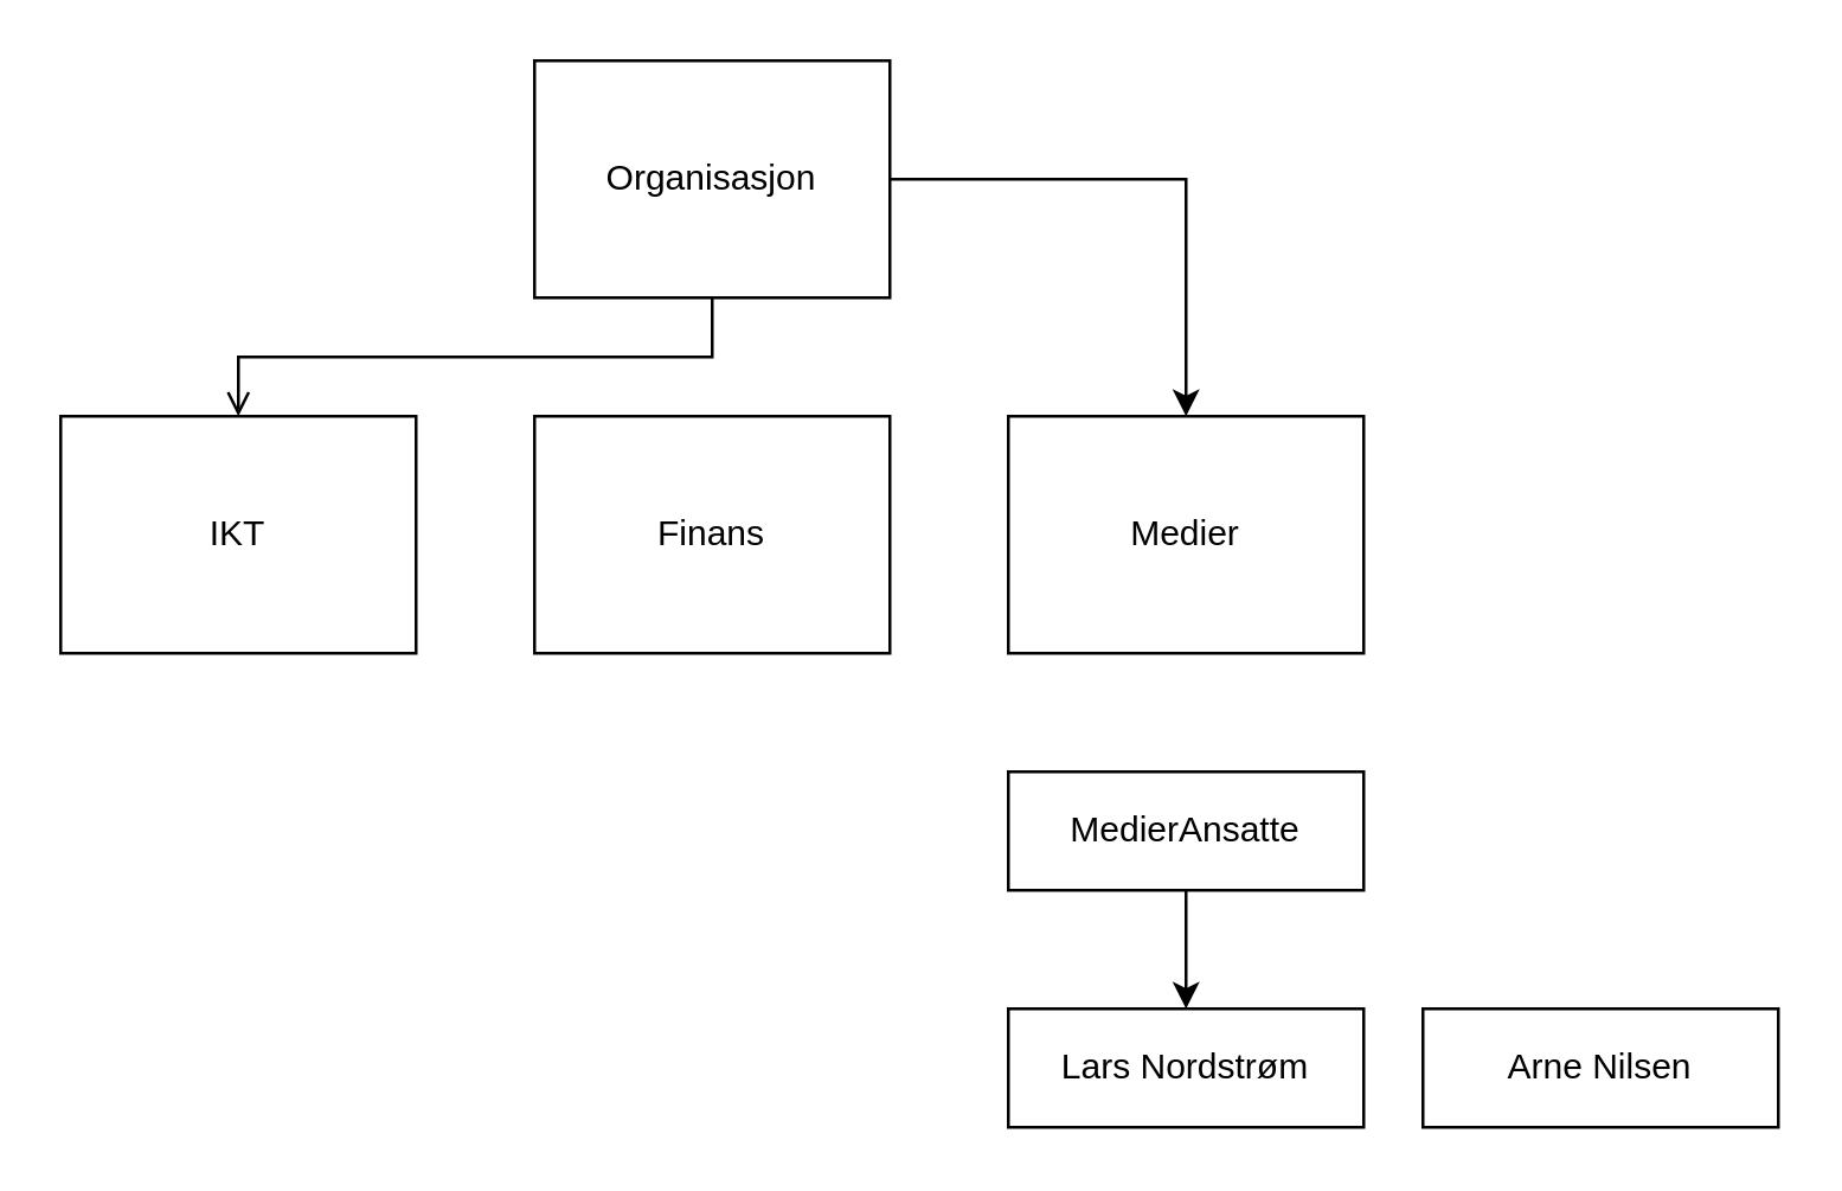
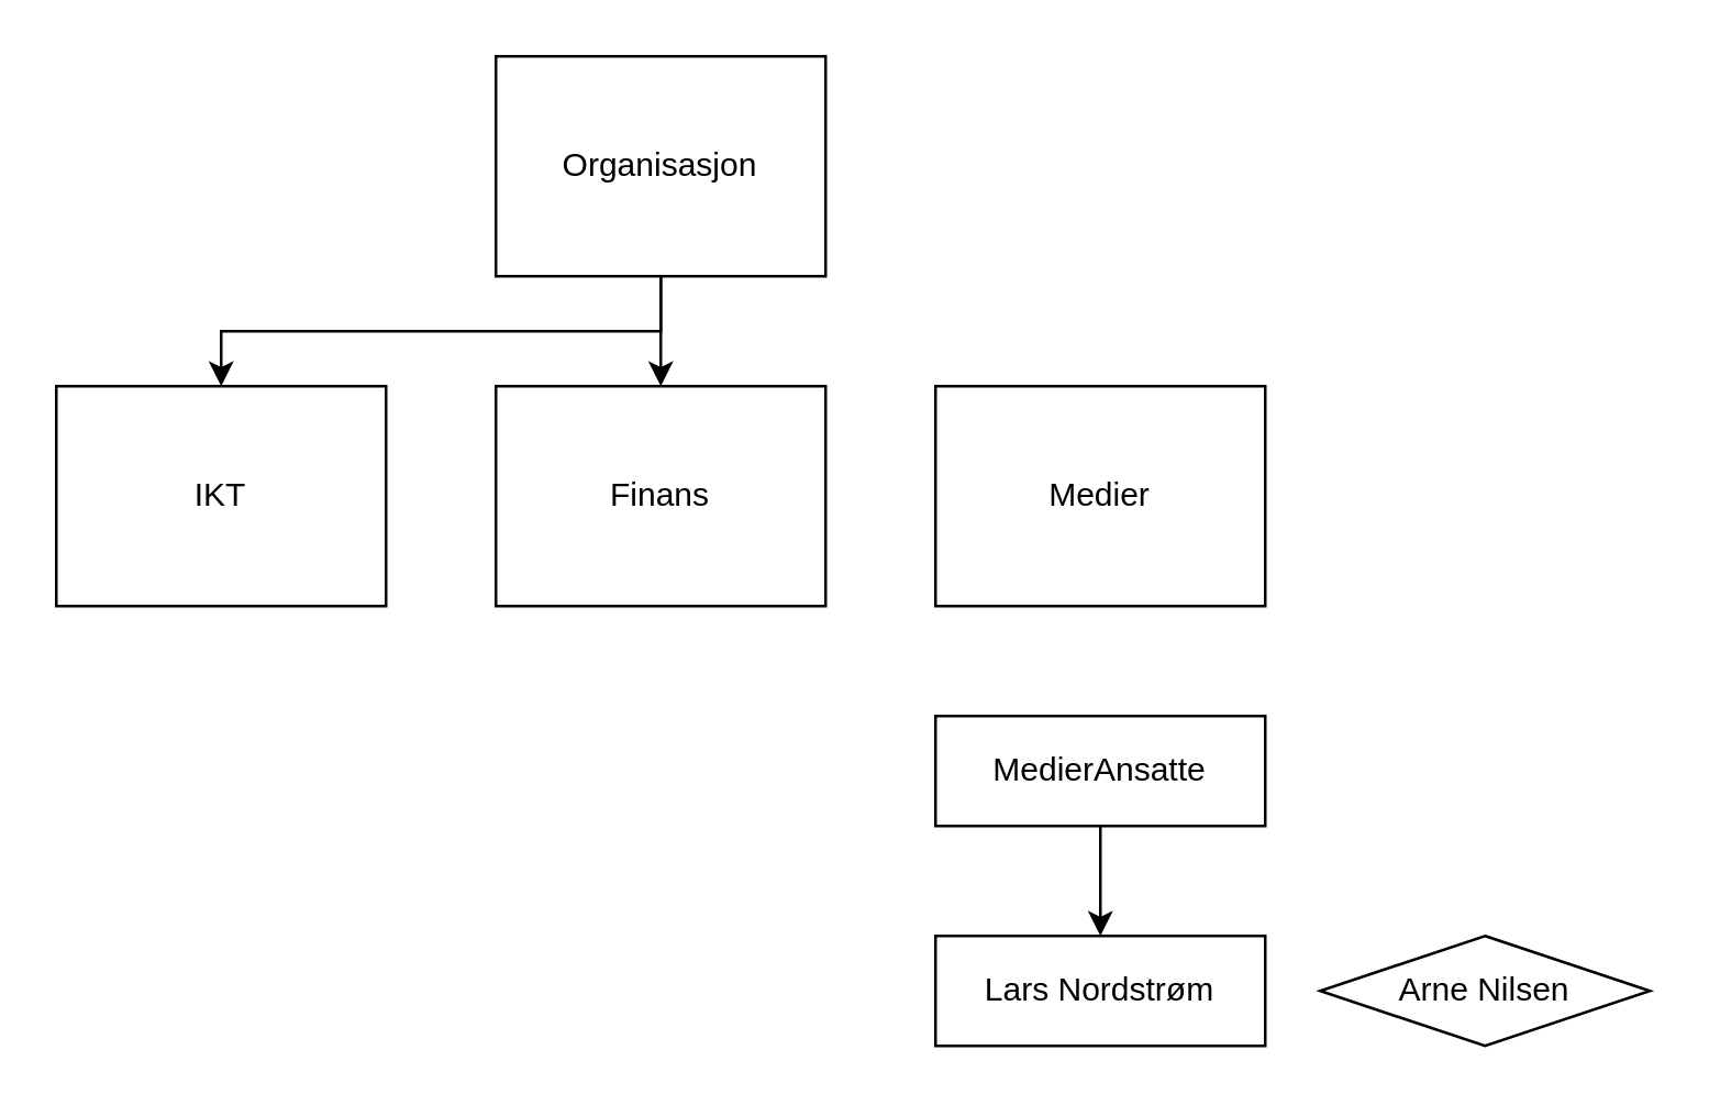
  <mxCell id="0" />
  <mxCell id="1" parent="0" />
  <mxCell id="2" value="&lt;div&gt;Finans&lt;/div&gt;" style="rounded=0;whiteSpace=wrap;html=1;" parent="1" vertex="1"><mxGeometry x="180" y="140" width="120" height="80" as="geometry" /></mxCell>
  <mxCell id="3" value="Text" style="text;strokeColor=none;align=center;fillColor=none;html=1;verticalAlign=middle;whiteSpace=wrap;rounded=0;" parent="1" vertex="1"><mxGeometry x="80" y="185" width="60" height="30" as="geometry" /></mxCell>
  <mxCell id="4" value="&lt;div&gt;IKT&lt;/div&gt;" style="rounded=0;whiteSpace=wrap;html=1;" parent="1" vertex="1"><mxGeometry x="20" y="140" width="120" height="80" as="geometry" /></mxCell>
  <mxCell id="5" value="Text" style="text;strokeColor=none;align=center;fillColor=none;html=1;verticalAlign=middle;whiteSpace=wrap;rounded=0;" parent="1" vertex="1"><mxGeometry x="410" y="185" width="60" height="30" as="geometry" /></mxCell>
  <mxCell id="6" value="Medier" style="rounded=0;whiteSpace=wrap;html=1;" parent="1" vertex="1"><mxGeometry x="340" y="140" width="120" height="80" as="geometry" /></mxCell>
  <mxCell id="7" value="Lars Nordstrøm" style="rounded=0;whiteSpace=wrap;html=1;" parent="1" vertex="1"><mxGeometry x="340" y="340" width="120" height="40" as="geometry" /></mxCell>
- <mxCell id="8" style="edgeStyle=orthogonalEdgeStyle;rounded=0;orthogonalLoop=1;jettySize=auto;html=1;" edge="1" parent="1" source="10" target="6"><mxGeometry relative="1" as="geometry" /></mxCell>
- <mxCell id="9" style="edgeStyle=orthogonalEdgeStyle;rounded=0;orthogonalLoop=1;jettySize=auto;html=1;exitX=0.5;exitY=1;exitDx=0;exitDy=0;endArrow=open;" edge="1" parent="1" source="10" target="4"><mxGeometry relative="1" as="geometry" /></mxCell>
+ <mxCell id="8" style="edgeStyle=orthogonalEdgeStyle;rounded=0;orthogonalLoop=1;jettySize=auto;html=1;" edge="1" parent="1" source="10" target="2"><mxGeometry relative="1" as="geometry" /></mxCell>
+ <mxCell id="9" style="edgeStyle=orthogonalEdgeStyle;rounded=0;orthogonalLoop=1;jettySize=auto;html=1;exitX=0.5;exitY=1;exitDx=0;exitDy=0;" edge="1" parent="1" source="10" target="4"><mxGeometry relative="1" as="geometry" /></mxCell>
  <mxCell id="10" value="Organisasjon" style="rounded=0;whiteSpace=wrap;html=1;" parent="1" vertex="1"><mxGeometry x="180" y="20" width="120" height="80" as="geometry" /></mxCell>
  <mxCell id="11" style="edgeStyle=orthogonalEdgeStyle;rounded=0;orthogonalLoop=1;jettySize=auto;html=1;exitX=0.5;exitY=1;exitDx=0;exitDy=0;" edge="1" parent="1" source="12" target="7"><mxGeometry relative="1" as="geometry" /></mxCell>
  <mxCell id="12" value="MedierAnsatte" style="rounded=0;whiteSpace=wrap;html=1;" vertex="1" parent="1"><mxGeometry x="340" y="260" width="120" height="40" as="geometry" /></mxCell>
- <mxCell id="13" value="Arne Nilsen" style="rounded=0;whiteSpace=wrap;html=1;" vertex="1" parent="1"><mxGeometry x="480" y="340" width="120" height="40" as="geometry" /></mxCell>
+ <mxCell id="13" value="Arne Nilsen" style="rhombus;whiteSpace=wrap;html=1;" vertex="1" parent="1"><mxGeometry x="480" y="340" width="120" height="40" as="geometry" /></mxCell>
